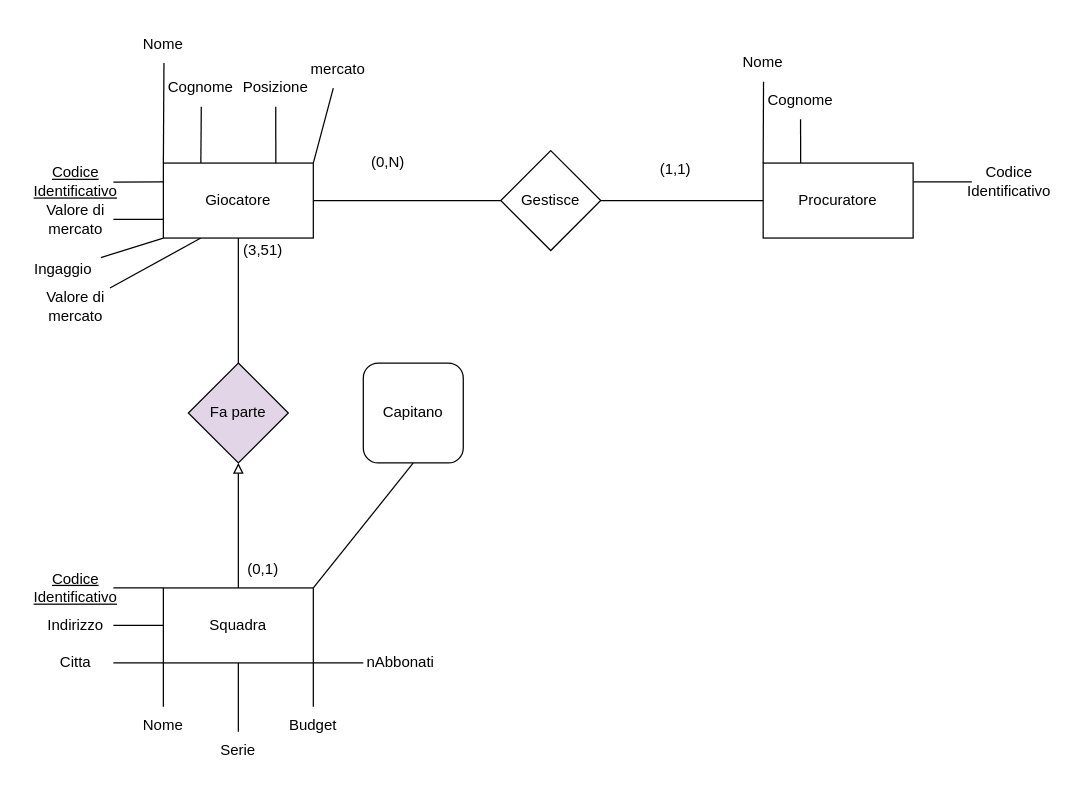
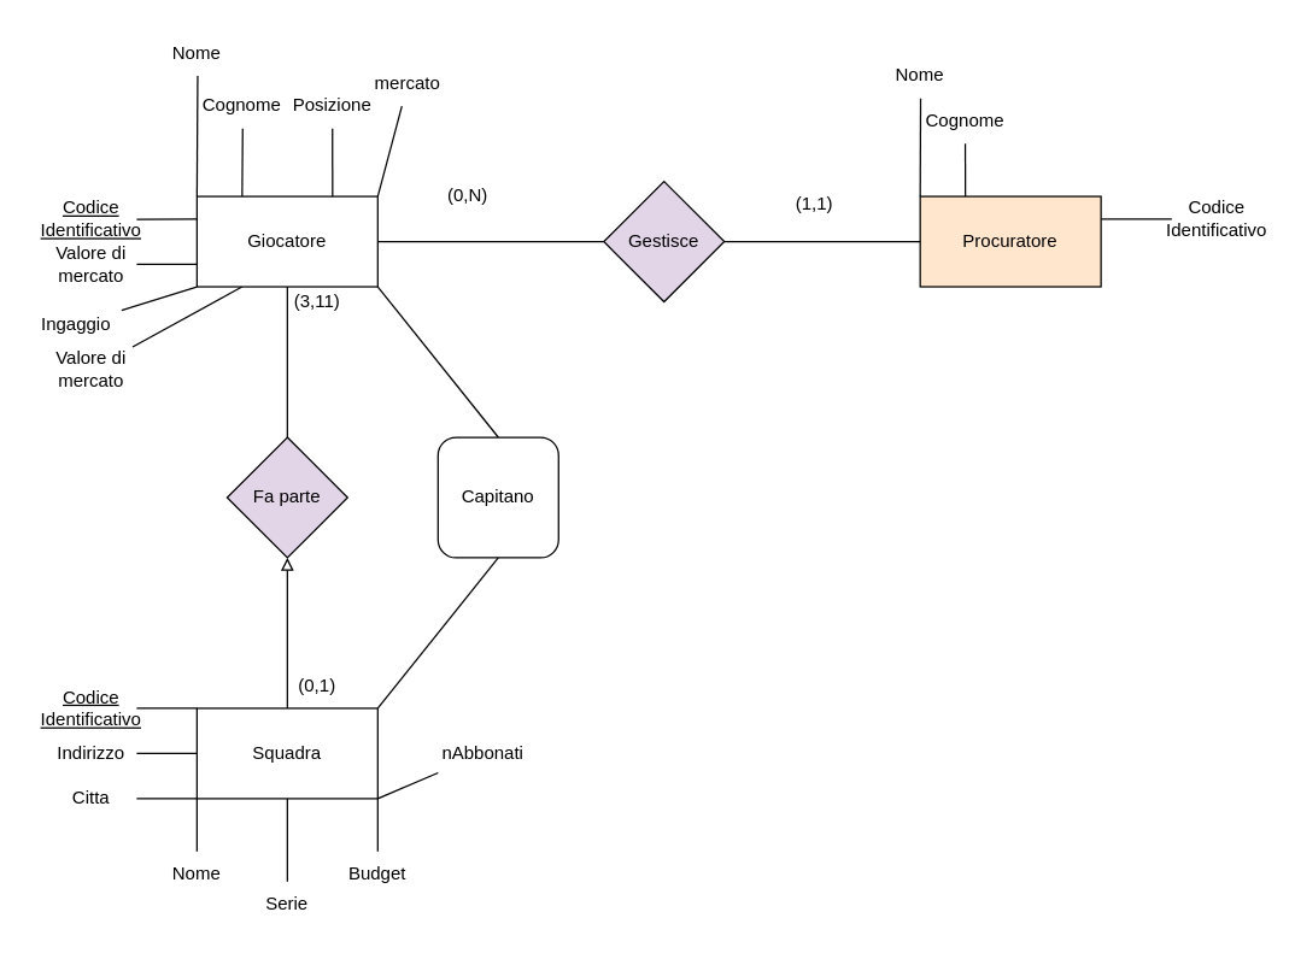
  <mxCell id="0" />
  <mxCell id="1" parent="0" />
  <mxCell id="2" value="" style="edgeStyle=none;html=1;endArrow=none;endFill=0;" edge="1" parent="1" source="11" target="29"><mxGeometry relative="1" as="geometry" /></mxCell>
  <mxCell id="3" style="edgeStyle=none;html=1;exitX=0;exitY=0;exitDx=0;exitDy=0;endArrow=none;endFill=0;" edge="1" parent="1" source="11"><mxGeometry relative="1" as="geometry"><mxPoint x="130.455" y="50" as="targetPoint" /></mxGeometry></mxCell>
  <mxCell id="4" style="edgeStyle=none;html=1;exitX=0.25;exitY=0;exitDx=0;exitDy=0;endArrow=none;endFill=0;" edge="1" parent="1" source="11" target="31"><mxGeometry relative="1" as="geometry"><mxPoint x="160.455" y="70" as="targetPoint" /></mxGeometry></mxCell>
  <mxCell id="5" style="edgeStyle=none;html=1;exitX=0;exitY=0.25;exitDx=0;exitDy=0;endArrow=none;endFill=0;" edge="1" parent="1" source="11"><mxGeometry relative="1" as="geometry"><mxPoint x="90" y="145.174" as="targetPoint" /></mxGeometry></mxCell>
  <mxCell id="6" style="edgeStyle=none;html=1;exitX=0.75;exitY=0;exitDx=0;exitDy=0;endArrow=none;endFill=0;" edge="1" parent="1" source="11"><mxGeometry relative="1" as="geometry"><mxPoint x="219.913" y="85" as="targetPoint" /></mxGeometry></mxCell>
  <mxCell id="7" style="edgeStyle=none;html=1;exitX=0;exitY=0.75;exitDx=0;exitDy=0;endArrow=none;endFill=0;" edge="1" parent="1" source="11" target="38"><mxGeometry relative="1" as="geometry"><mxPoint x="90" y="174.739" as="targetPoint" /></mxGeometry></mxCell>
  <mxCell id="8" style="edgeStyle=none;html=1;exitX=1;exitY=0;exitDx=0;exitDy=0;endArrow=none;endFill=0;" edge="1" parent="1" source="11" target="51"><mxGeometry relative="1" as="geometry"><mxPoint x="270" y="55" as="targetPoint" /></mxGeometry></mxCell>
  <mxCell id="9" style="edgeStyle=none;html=1;exitX=0;exitY=1;exitDx=0;exitDy=0;endArrow=none;endFill=0;" edge="1" parent="1" source="11" target="52"><mxGeometry relative="1" as="geometry"><mxPoint x="100" y="215" as="targetPoint" /></mxGeometry></mxCell>
  <mxCell id="10" style="edgeStyle=none;html=1;exitX=0.25;exitY=1;exitDx=0;exitDy=0;endArrow=none;endFill=0;" edge="1" parent="1" source="11" target="53"><mxGeometry relative="1" as="geometry"><mxPoint x="90" y="235" as="targetPoint" /></mxGeometry></mxCell>
  <mxCell id="11" value="Giocatore" style="rounded=0;whiteSpace=wrap;html=1;" vertex="1" parent="1"><mxGeometry x="130" y="130" width="120" height="60" as="geometry" /></mxCell>
  <mxCell id="12" style="edgeStyle=none;html=1;exitX=0;exitY=0;exitDx=0;exitDy=0;endArrow=none;endFill=0;" edge="1" parent="1" source="15" target="39"><mxGeometry relative="1" as="geometry"><mxPoint x="610.348" y="105" as="targetPoint" /></mxGeometry></mxCell>
  <mxCell id="13" style="edgeStyle=none;html=1;exitX=0.25;exitY=0;exitDx=0;exitDy=0;endArrow=none;endFill=0;" edge="1" parent="1" source="15"><mxGeometry relative="1" as="geometry"><mxPoint x="639.913" y="95" as="targetPoint" /></mxGeometry></mxCell>
  <mxCell id="14" style="edgeStyle=none;html=1;exitX=1;exitY=0.25;exitDx=0;exitDy=0;entryX=0;entryY=0.5;entryDx=0;entryDy=0;endArrow=none;endFill=0;" edge="1" parent="1" source="15" target="41"><mxGeometry relative="1" as="geometry" /></mxCell>
- <mxCell id="15" value="Procuratore" style="rounded=0;whiteSpace=wrap;html=1;" vertex="1" parent="1"><mxGeometry x="610" y="130" width="120" height="60" as="geometry" /></mxCell>
+ <mxCell id="15" value="Procuratore" style="rounded=0;whiteSpace=wrap;html=1;fillColor=#ffe6cc;" vertex="1" parent="1"><mxGeometry x="610" y="130" width="120" height="60" as="geometry" /></mxCell>
  <mxCell id="16" style="edgeStyle=none;html=1;exitX=0;exitY=0.5;exitDx=0;exitDy=0;entryX=1;entryY=0.5;entryDx=0;entryDy=0;endArrow=none;endFill=0;" edge="1" parent="1" source="18" target="11"><mxGeometry relative="1" as="geometry" /></mxCell>
  <mxCell id="17" style="edgeStyle=none;html=1;exitX=1;exitY=0.5;exitDx=0;exitDy=0;entryX=0;entryY=0.5;entryDx=0;entryDy=0;endArrow=none;endFill=0;" edge="1" parent="1" source="18" target="15"><mxGeometry relative="1" as="geometry" /></mxCell>
- <mxCell id="18" value="Gestisce" style="rhombus;whiteSpace=wrap;html=1;" vertex="1" parent="1"><mxGeometry x="400" y="120" width="80" height="80" as="geometry" /></mxCell>
+ <mxCell id="18" value="Gestisce" style="rhombus;whiteSpace=wrap;html=1;fillColor=#e1d5e7;" vertex="1" parent="1"><mxGeometry x="400" y="120" width="80" height="80" as="geometry" /></mxCell>
  <mxCell id="19" value="" style="edgeStyle=none;html=1;endArrow=block;endFill=0;" edge="1" parent="1" source="28" target="29"><mxGeometry relative="1" as="geometry" /></mxCell>
  <mxCell id="20" style="edgeStyle=none;html=1;exitX=1;exitY=0;exitDx=0;exitDy=0;entryX=0.5;entryY=1;entryDx=0;entryDy=0;endArrow=none;endFill=0;" edge="1" parent="1" source="28" target="43"><mxGeometry relative="1" as="geometry" /></mxCell>
  <mxCell id="21" style="edgeStyle=none;html=1;exitX=0;exitY=0;exitDx=0;exitDy=0;entryX=1;entryY=0.5;entryDx=0;entryDy=0;endArrow=none;endFill=0;" edge="1" parent="1" source="28" target="44"><mxGeometry relative="1" as="geometry" /></mxCell>
  <mxCell id="22" style="edgeStyle=none;html=1;exitX=0;exitY=0.5;exitDx=0;exitDy=0;endArrow=none;endFill=0;" edge="1" parent="1" source="28"><mxGeometry relative="1" as="geometry"><mxPoint x="90" y="500" as="targetPoint" /></mxGeometry></mxCell>
  <mxCell id="23" style="edgeStyle=none;html=1;exitX=0;exitY=1;exitDx=0;exitDy=0;endArrow=none;endFill=0;" edge="1" parent="1" source="28" target="46"><mxGeometry relative="1" as="geometry"><mxPoint x="90" y="530.053" as="targetPoint" /></mxGeometry></mxCell>
  <mxCell id="24" style="edgeStyle=none;html=1;exitX=0;exitY=1;exitDx=0;exitDy=0;endArrow=none;endFill=0;" edge="1" parent="1" source="28" target="47"><mxGeometry relative="1" as="geometry"><mxPoint x="130.053" y="555" as="targetPoint" /></mxGeometry></mxCell>
  <mxCell id="25" style="edgeStyle=none;html=1;exitX=0.5;exitY=1;exitDx=0;exitDy=0;endArrow=none;endFill=0;" edge="1" parent="1" source="28" target="48"><mxGeometry relative="1" as="geometry"><mxPoint x="190.053" y="585" as="targetPoint" /></mxGeometry></mxCell>
  <mxCell id="26" style="edgeStyle=none;html=1;exitX=1;exitY=1;exitDx=0;exitDy=0;endArrow=none;endFill=0;" edge="1" parent="1" source="28" target="49"><mxGeometry relative="1" as="geometry"><mxPoint x="250.053" y="555" as="targetPoint" /></mxGeometry></mxCell>
  <mxCell id="27" style="edgeStyle=none;html=1;exitX=1;exitY=1;exitDx=0;exitDy=0;endArrow=none;endFill=0;" edge="1" parent="1" source="28" target="50"><mxGeometry relative="1" as="geometry"><mxPoint x="290" y="530.053" as="targetPoint" /></mxGeometry></mxCell>
  <mxCell id="28" value="Squadra" style="rounded=0;whiteSpace=wrap;html=1;" vertex="1" parent="1"><mxGeometry x="130" y="470" width="120" height="60" as="geometry" /></mxCell>
  <mxCell id="29" value="Fa parte" style="rhombus;whiteSpace=wrap;html=1;fillColor=#e1d5e7;" vertex="1" parent="1"><mxGeometry x="150" y="290" width="80" height="80" as="geometry" /></mxCell>
  <mxCell id="30" value="Nome" style="text;html=1;strokeColor=none;fillColor=none;align=center;verticalAlign=middle;whiteSpace=wrap;rounded=0;" vertex="1" parent="1"><mxGeometry x="100" y="20" width="60" height="30" as="geometry" /></mxCell>
  <mxCell id="31" value="Cognome" style="text;html=1;strokeColor=none;fillColor=none;align=center;verticalAlign=middle;whiteSpace=wrap;rounded=0;" vertex="1" parent="1"><mxGeometry x="130.455" y="55" width="60" height="30" as="geometry" /></mxCell>
  <mxCell id="32" value="&lt;u&gt;Codice Identificativo&lt;/u&gt;" style="text;html=1;strokeColor=none;fillColor=none;align=center;verticalAlign=middle;whiteSpace=wrap;rounded=0;" vertex="1" parent="1"><mxGeometry x="30" y="130" width="60" height="30" as="geometry" /></mxCell>
  <mxCell id="33" value="(1,1)" style="text;html=1;strokeColor=none;fillColor=none;align=center;verticalAlign=middle;whiteSpace=wrap;rounded=0;" vertex="1" parent="1"><mxGeometry x="510" y="120" width="60" height="30" as="geometry" /></mxCell>
  <mxCell id="34" value="(0,N)" style="text;html=1;strokeColor=none;fillColor=none;align=center;verticalAlign=middle;whiteSpace=wrap;rounded=0;" vertex="1" parent="1"><mxGeometry x="280" y="115" width="60" height="30" as="geometry" /></mxCell>
  <mxCell id="35" value="(0,1)" style="text;html=1;strokeColor=none;fillColor=none;align=center;verticalAlign=middle;whiteSpace=wrap;rounded=0;" vertex="1" parent="1"><mxGeometry x="180" y="440" width="60" height="30" as="geometry" /></mxCell>
- <mxCell id="36" value="(3,51)" style="text;html=1;strokeColor=none;fillColor=none;align=center;verticalAlign=middle;whiteSpace=wrap;rounded=0;" vertex="1" parent="1"><mxGeometry x="180" y="185" width="60" height="30" as="geometry" /></mxCell>
+ <mxCell id="36" value="(3,11)" style="text;html=1;strokeColor=none;fillColor=none;align=center;verticalAlign=middle;whiteSpace=wrap;rounded=0;" vertex="1" parent="1"><mxGeometry x="180" y="185" width="60" height="30" as="geometry" /></mxCell>
  <mxCell id="37" value="Posizione" style="text;html=1;strokeColor=none;fillColor=none;align=center;verticalAlign=middle;whiteSpace=wrap;rounded=0;" vertex="1" parent="1"><mxGeometry x="190.45" y="55" width="60" height="30" as="geometry" /></mxCell>
  <mxCell id="38" value="Valore di mercato" style="text;html=1;strokeColor=none;fillColor=none;align=center;verticalAlign=middle;whiteSpace=wrap;rounded=0;" vertex="1" parent="1"><mxGeometry x="30" y="159.999" width="60" height="30" as="geometry" /></mxCell>
  <mxCell id="39" value="Nome" style="text;html=1;strokeColor=none;fillColor=none;align=center;verticalAlign=middle;whiteSpace=wrap;rounded=0;" vertex="1" parent="1"><mxGeometry x="580.348" y="35" width="60" height="30" as="geometry" /></mxCell>
  <mxCell id="40" value="Cognome" style="text;html=1;strokeColor=none;fillColor=none;align=center;verticalAlign=middle;whiteSpace=wrap;rounded=0;" vertex="1" parent="1"><mxGeometry x="610.005" y="65" width="60" height="30" as="geometry" /></mxCell>
  <mxCell id="41" value="Codice Identificativo" style="text;html=1;strokeColor=none;fillColor=none;align=center;verticalAlign=middle;whiteSpace=wrap;rounded=0;" vertex="1" parent="1"><mxGeometry x="777" y="130" width="60" height="30" as="geometry" /></mxCell>
+ <mxCell id="42" style="edgeStyle=none;html=1;exitX=0.5;exitY=0;exitDx=0;exitDy=0;entryX=1;entryY=1;entryDx=0;entryDy=0;endArrow=none;endFill=0;" edge="1" parent="1" source="43" target="11"><mxGeometry relative="1" as="geometry" /></mxCell>
  <mxCell id="43" value="Capitano" style="whiteSpace=wrap;html=1;rounded=1;" vertex="1" parent="1"><mxGeometry x="290" y="290" width="80" height="80" as="geometry" /></mxCell>
  <mxCell id="44" value="&lt;u&gt;Codice Identificativo&lt;/u&gt;" style="text;html=1;strokeColor=none;fillColor=none;align=center;verticalAlign=middle;whiteSpace=wrap;rounded=0;" vertex="1" parent="1"><mxGeometry x="30" y="455" width="60" height="30" as="geometry" /></mxCell>
  <mxCell id="45" value="Indirizzo" style="text;html=1;strokeColor=none;fillColor=none;align=center;verticalAlign=middle;whiteSpace=wrap;rounded=0;" vertex="1" parent="1"><mxGeometry x="30" y="485" width="60" height="30" as="geometry" /></mxCell>
  <mxCell id="46" value="Citta" style="text;html=1;strokeColor=none;fillColor=none;align=center;verticalAlign=middle;whiteSpace=wrap;rounded=0;" vertex="1" parent="1"><mxGeometry x="30" y="515.003" width="60" height="30" as="geometry" /></mxCell>
  <mxCell id="47" value="Nome" style="text;html=1;strokeColor=none;fillColor=none;align=center;verticalAlign=middle;whiteSpace=wrap;rounded=0;" vertex="1" parent="1"><mxGeometry x="100.003" y="565" width="60" height="30" as="geometry" /></mxCell>
  <mxCell id="48" value="Serie" style="text;html=1;strokeColor=none;fillColor=none;align=center;verticalAlign=middle;whiteSpace=wrap;rounded=0;" vertex="1" parent="1"><mxGeometry x="160.003" y="585" width="60" height="30" as="geometry" /></mxCell>
  <mxCell id="49" value="Budget" style="text;html=1;strokeColor=none;fillColor=none;align=center;verticalAlign=middle;whiteSpace=wrap;rounded=0;" vertex="1" parent="1"><mxGeometry x="220.003" y="565" width="60" height="30" as="geometry" /></mxCell>
- <mxCell id="50" value="nAbbonati" style="text;html=1;strokeColor=none;fillColor=none;align=center;verticalAlign=middle;whiteSpace=wrap;rounded=0;" vertex="1" parent="1"><mxGeometry x="290" y="515.003" width="60" height="30" as="geometry" /></mxCell>
+ <mxCell id="50" value="nAbbonati" style="text;html=1;strokeColor=none;fillColor=none;align=center;verticalAlign=middle;whiteSpace=wrap;rounded=0;" vertex="1" parent="1"><mxGeometry x="290" y="485.003" width="60" height="30" as="geometry" /></mxCell>
  <mxCell id="51" value="mercato" style="text;html=1;strokeColor=none;fillColor=none;align=center;verticalAlign=middle;whiteSpace=wrap;rounded=0;" vertex="1" parent="1"><mxGeometry x="240" y="40" width="60" height="30" as="geometry" /></mxCell>
  <mxCell id="52" value="Ingaggio" style="text;html=1;strokeColor=none;fillColor=none;align=center;verticalAlign=middle;whiteSpace=wrap;rounded=0;" vertex="1" parent="1"><mxGeometry x="20" y="200" width="60" height="30" as="geometry" /></mxCell>
  <mxCell id="53" value="Valore di mercato" style="text;html=1;strokeColor=none;fillColor=none;align=center;verticalAlign=middle;whiteSpace=wrap;rounded=0;" vertex="1" parent="1"><mxGeometry x="30" y="230" width="60" height="30" as="geometry" /></mxCell>
